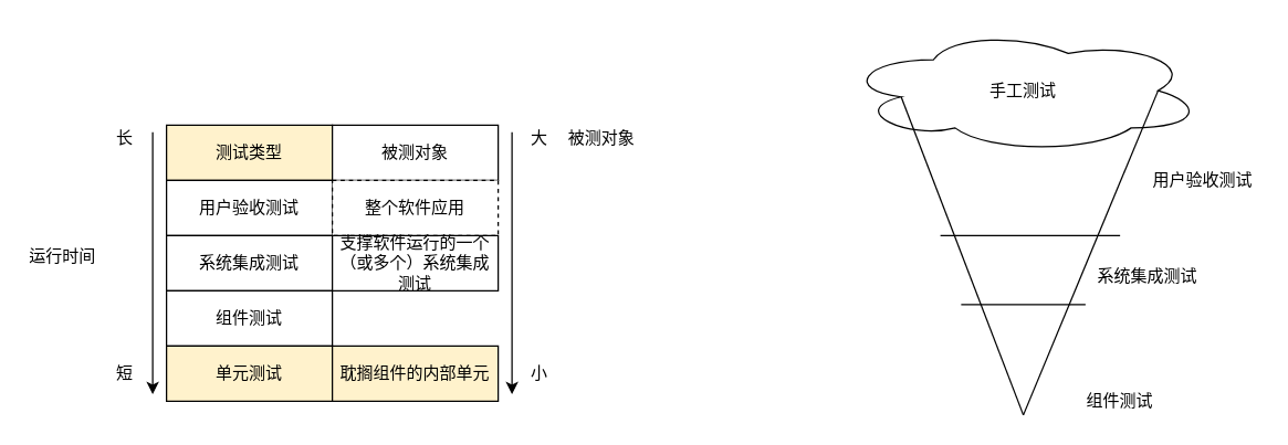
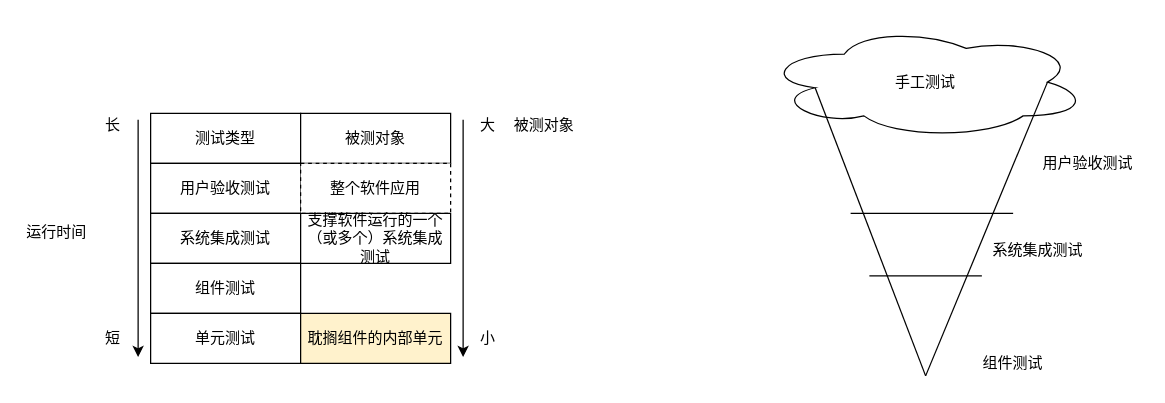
  <mxCell id="0" />
  <mxCell id="1" parent="0" />
- <mxCell id="2" value="测试类型" style="rounded=0;whiteSpace=wrap;html=1;fillColor=#fff2cc;" vertex="1" parent="1"><mxGeometry x="120" y="90" width="120" height="40" as="geometry" /></mxCell>
+ <mxCell id="2" value="测试类型" style="rounded=0;whiteSpace=wrap;html=1;" vertex="1" parent="1"><mxGeometry x="120" y="90" width="120" height="40" as="geometry" /></mxCell>
  <mxCell id="3" value="用户验收测试" style="rounded=0;whiteSpace=wrap;html=1;" vertex="1" parent="1"><mxGeometry x="120" y="130" width="120" height="40" as="geometry" /></mxCell>
  <mxCell id="4" value="系统集成测试" style="rounded=0;whiteSpace=wrap;html=1;" vertex="1" parent="1"><mxGeometry x="120" y="170" width="120" height="40" as="geometry" /></mxCell>
  <mxCell id="5" value="组件测试" style="rounded=0;whiteSpace=wrap;html=1;" vertex="1" parent="1"><mxGeometry x="120" y="210" width="120" height="40" as="geometry" /></mxCell>
- <mxCell id="6" value="单元测试" style="rounded=0;whiteSpace=wrap;html=1;fillColor=#fff2cc;" vertex="1" parent="1"><mxGeometry x="120" y="250" width="120" height="40" as="geometry" /></mxCell>
+ <mxCell id="6" value="单元测试" style="rounded=0;whiteSpace=wrap;html=1;" vertex="1" parent="1"><mxGeometry x="120" y="250" width="120" height="40" as="geometry" /></mxCell>
  <mxCell id="7" value="被测对象" style="rounded=0;whiteSpace=wrap;html=1;" vertex="1" parent="1"><mxGeometry x="240" y="90" width="120" height="40" as="geometry" /></mxCell>
  <mxCell id="8" value="整个软件应用" style="rounded=0;whiteSpace=wrap;html=1;dashed=1;" vertex="1" parent="1"><mxGeometry x="240" y="130" width="120" height="40" as="geometry" /></mxCell>
  <mxCell id="9" value="支撑软件运行的一个（或多个）系统集成测试" style="rounded=0;whiteSpace=wrap;html=1;" vertex="1" parent="1"><mxGeometry x="240" y="170" width="120" height="40" as="geometry" /></mxCell>
  <mxCell id="10" value="耽搁组件的内部单元" style="rounded=0;whiteSpace=wrap;html=1;fillColor=#fff2cc;" vertex="1" parent="1"><mxGeometry x="240" y="250" width="120" height="40" as="geometry" /></mxCell>
  <mxCell id="11" value="" style="endArrow=classic;html=1;" edge="1" parent="1"><mxGeometry width="50" height="50" relative="1" as="geometry"><mxPoint x="110" y="95" as="sourcePoint" /><mxPoint x="110" y="285" as="targetPoint" /></mxGeometry></mxCell>
  <mxCell id="12" value="" style="endArrow=classic;html=1;" edge="1" parent="1"><mxGeometry width="50" height="50" relative="1" as="geometry"><mxPoint x="370" y="95" as="sourcePoint" /><mxPoint x="370" y="285" as="targetPoint" /></mxGeometry></mxCell>
  <mxCell id="13" value="长" style="text;html=1;strokeColor=none;fillColor=none;align=center;verticalAlign=middle;whiteSpace=wrap;rounded=0;" vertex="1" parent="1"><mxGeometry x="70" y="90" width="40" height="20" as="geometry" /></mxCell>
  <mxCell id="14" value="短" style="text;html=1;strokeColor=none;fillColor=none;align=center;verticalAlign=middle;whiteSpace=wrap;rounded=0;" vertex="1" parent="1"><mxGeometry x="70" y="260" width="40" height="20" as="geometry" /></mxCell>
  <mxCell id="15" value="大" style="text;html=1;strokeColor=none;fillColor=none;align=center;verticalAlign=middle;whiteSpace=wrap;rounded=0;" vertex="1" parent="1"><mxGeometry x="370" y="90" width="40" height="20" as="geometry" /></mxCell>
  <mxCell id="16" value="小" style="text;html=1;strokeColor=none;fillColor=none;align=center;verticalAlign=middle;whiteSpace=wrap;rounded=0;" vertex="1" parent="1"><mxGeometry x="370" y="260" width="40" height="20" as="geometry" /></mxCell>
  <mxCell id="17" value="运行时间" style="text;html=1;strokeColor=none;fillColor=none;align=center;verticalAlign=middle;whiteSpace=wrap;rounded=0;" vertex="1" parent="1"><mxGeometry x="20" y="175" width="50" height="20" as="geometry" /></mxCell>
  <mxCell id="18" value="被测对象" style="text;html=1;strokeColor=none;fillColor=none;align=center;verticalAlign=middle;whiteSpace=wrap;rounded=0;" vertex="1" parent="1"><mxGeometry x="410" y="90" width="50" height="20" as="geometry" /></mxCell>
  <mxCell id="19" value="手工测试" style="ellipse;shape=cloud;whiteSpace=wrap;html=1;" vertex="1" parent="1"><mxGeometry x="610" y="20" width="260" height="90" as="geometry" /></mxCell>
  <mxCell id="20" value="" style="endArrow=none;html=1;entryX=0.16;entryY=0.55;entryDx=0;entryDy=0;entryPerimeter=0;" edge="1" parent="1" target="19"><mxGeometry width="50" height="50" relative="1" as="geometry"><mxPoint x="740" y="300" as="sourcePoint" /><mxPoint x="650" y="80" as="targetPoint" /></mxGeometry></mxCell>
  <mxCell id="21" value="" style="endArrow=none;html=1;entryX=0.875;entryY=0.5;entryDx=0;entryDy=0;entryPerimeter=0;" edge="1" parent="1" target="19"><mxGeometry width="50" height="50" relative="1" as="geometry"><mxPoint x="740" y="300" as="sourcePoint" /><mxPoint x="730" y="80" as="targetPoint" /></mxGeometry></mxCell>
  <mxCell id="22" value="" style="endArrow=none;html=1;" edge="1" parent="1"><mxGeometry width="50" height="50" relative="1" as="geometry"><mxPoint x="695" y="220" as="sourcePoint" /><mxPoint x="785" y="220" as="targetPoint" /></mxGeometry></mxCell>
  <mxCell id="23" value="" style="endArrow=none;html=1;" edge="1" parent="1"><mxGeometry width="50" height="50" relative="1" as="geometry"><mxPoint x="680" y="170" as="sourcePoint" /><mxPoint x="810" y="170" as="targetPoint" /></mxGeometry></mxCell>
  <mxCell id="24" value="组件测试" style="text;html=1;strokeColor=none;fillColor=none;align=center;verticalAlign=middle;whiteSpace=wrap;rounded=0;" vertex="1" parent="1"><mxGeometry x="780" y="280" width="60" height="20" as="geometry" /></mxCell>
  <mxCell id="25" value="系统集成测试" style="text;html=1;strokeColor=none;fillColor=none;align=center;verticalAlign=middle;whiteSpace=wrap;rounded=0;" vertex="1" parent="1"><mxGeometry x="790" y="190" width="80" height="20" as="geometry" /></mxCell>
  <mxCell id="26" value="用户验收测试" style="text;html=1;strokeColor=none;fillColor=none;align=center;verticalAlign=middle;whiteSpace=wrap;rounded=0;" vertex="1" parent="1"><mxGeometry x="830" y="120" width="80" height="20" as="geometry" /></mxCell>
